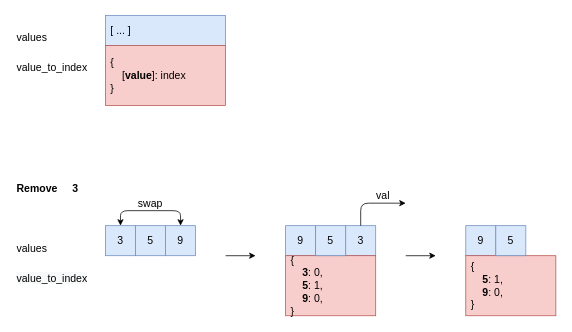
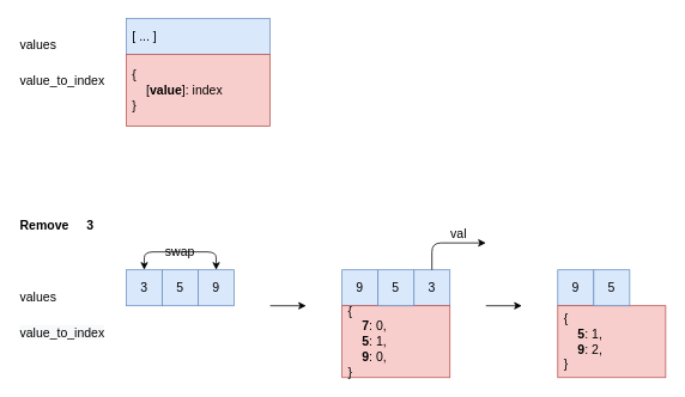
  <mxCell id="0" />
  <mxCell id="1" parent="0" />
  <mxCell id="2" value="values" style="text;html=1;strokeColor=none;fillColor=none;align=left;verticalAlign=middle;whiteSpace=wrap;rounded=0;fontSize=14;" parent="1" vertex="1"><mxGeometry x="20" y="40" width="80" height="20" as="geometry" /></mxCell>
  <mxCell id="3" value="value_to_index" style="text;html=1;strokeColor=none;fillColor=none;align=left;verticalAlign=middle;whiteSpace=wrap;rounded=0;fontSize=14;" parent="1" vertex="1"><mxGeometry x="20" y="80" width="120" height="20" as="geometry" /></mxCell>
  <mxCell id="4" value="[ ... ]" style="text;html=1;strokeColor=#6c8ebf;fillColor=#dae8fc;align=left;verticalAlign=middle;whiteSpace=wrap;rounded=0;fontSize=14;spacingLeft=5;spacingRight=5;" parent="1" vertex="1"><mxGeometry x="140" y="20" width="160" height="40" as="geometry" /></mxCell>
  <mxCell id="5" value="{&lt;br&gt;&amp;nbsp; &amp;nbsp; [&lt;b&gt;value&lt;/b&gt;]: index&lt;br&gt;&lt;div&gt;&lt;span&gt;}&lt;/span&gt;&lt;/div&gt;" style="text;html=1;strokeColor=#b85450;fillColor=#f8cecc;align=left;verticalAlign=middle;whiteSpace=wrap;rounded=0;fontSize=14;spacingLeft=5;spacingRight=5;" parent="1" vertex="1"><mxGeometry x="140" y="60" width="160" height="80" as="geometry" /></mxCell>
  <mxCell id="6" value="Remove" style="text;html=1;strokeColor=none;fillColor=none;align=left;verticalAlign=middle;whiteSpace=wrap;rounded=0;fontSize=14;fontStyle=1" parent="1" vertex="1"><mxGeometry x="20" y="240" width="80" height="20" as="geometry" /></mxCell>
  <mxCell id="7" value="values" style="text;html=1;strokeColor=none;fillColor=none;align=left;verticalAlign=middle;whiteSpace=wrap;rounded=0;fontSize=14;" parent="1" vertex="1"><mxGeometry x="20" y="320" width="80" height="20" as="geometry" /></mxCell>
  <mxCell id="8" value="&lt;meta charset=&quot;utf-8&quot;&gt;&lt;span style=&quot;color: rgb(0, 0, 0); font-family: helvetica; font-size: 14px; font-style: normal; font-weight: 400; letter-spacing: normal; text-align: left; text-indent: 0px; text-transform: none; word-spacing: 0px; background-color: rgb(248, 249, 250); display: inline; float: none;&quot;&gt;value_to_index&lt;/span&gt;" style="text;html=1;strokeColor=none;fillColor=none;align=left;verticalAlign=middle;whiteSpace=wrap;rounded=0;fontSize=14;" parent="1" vertex="1"><mxGeometry x="20" y="360" width="120" height="20" as="geometry" /></mxCell>
  <mxCell id="9" value="3" style="rounded=0;whiteSpace=wrap;html=1;fontSize=14;align=center;verticalAlign=middle;fillColor=#dae8fc;strokeColor=#6c8ebf;" parent="1" vertex="1"><mxGeometry x="140" y="300" width="40" height="40" as="geometry" /></mxCell>
  <mxCell id="10" value="9" style="rounded=0;whiteSpace=wrap;html=1;fontSize=14;align=center;verticalAlign=middle;fillColor=#dae8fc;strokeColor=#6c8ebf;" parent="1" vertex="1"><mxGeometry x="220" y="300" width="40" height="40" as="geometry" /></mxCell>
  <mxCell id="11" value="3" style="rounded=0;whiteSpace=wrap;html=1;fontSize=14;align=center;verticalAlign=middle;fillColor=#dae8fc;strokeColor=#6c8ebf;" parent="1" vertex="1"><mxGeometry x="460" y="300" width="40" height="40" as="geometry" /></mxCell>
  <mxCell id="12" value="9" style="rounded=0;whiteSpace=wrap;html=1;fontSize=14;align=center;verticalAlign=middle;fillColor=#dae8fc;strokeColor=#6c8ebf;" parent="1" vertex="1"><mxGeometry x="380" y="300" width="40" height="40" as="geometry" /></mxCell>
  <mxCell id="13" value="" style="endArrow=classic;startArrow=classic;html=1;fontSize=14;exitX=0.5;exitY=0;exitDx=0;exitDy=0;entryX=0.5;entryY=0;entryDx=0;entryDy=0;" parent="1" source="9" target="10" edge="1"><mxGeometry width="50" height="50" relative="1" as="geometry"><mxPoint x="580" y="490" as="sourcePoint" /><mxPoint x="340" y="310" as="targetPoint" /><Array as="points"><mxPoint x="160" y="280" /><mxPoint x="240" y="280" /></Array></mxGeometry></mxCell>
- <mxCell id="14" value="swap" style="text;html=1;strokeColor=none;fillColor=none;align=center;verticalAlign=middle;whiteSpace=wrap;rounded=0;fontSize=14;" parent="1" vertex="1"><mxGeometry x="180" y="260" width="40" height="20" as="geometry" /></mxCell>
+ <mxCell id="14" value="swap" style="text;html=1;strokeColor=none;fillColor=none;align=center;verticalAlign=middle;whiteSpace=wrap;rounded=0;fontSize=14;" parent="1" vertex="1"><mxGeometry x="180" y="270" width="40" height="20" as="geometry" /></mxCell>
  <mxCell id="15" value="" style="endArrow=classic;html=1;fontSize=14;" parent="1" edge="1"><mxGeometry width="50" height="50" relative="1" as="geometry"><mxPoint x="300" y="340" as="sourcePoint" /><mxPoint x="340" y="340" as="targetPoint" /></mxGeometry></mxCell>
- <mxCell id="16" value="{&lt;br&gt;&amp;nbsp; &amp;nbsp; &lt;b&gt;3&lt;/b&gt;: 0,&lt;br&gt;&amp;nbsp; &amp;nbsp; &lt;b&gt;5&lt;/b&gt;: 1,&lt;br&gt;&amp;nbsp; &amp;nbsp; &lt;b&gt;9&lt;/b&gt;: 0,&lt;br&gt;&lt;div&gt;&lt;span&gt;}&lt;/span&gt;&lt;/div&gt;" style="text;html=1;align=left;verticalAlign=middle;whiteSpace=wrap;rounded=0;fontSize=14;fillColor=#f8cecc;strokeColor=#b85450;spacingLeft=5;spacingRight=5;" parent="1" vertex="1"><mxGeometry x="380" y="340" width="120" height="80" as="geometry" /></mxCell>
+ <mxCell id="16" value="{&lt;br&gt;&amp;nbsp; &amp;nbsp; &lt;b&gt;7&lt;/b&gt;: 0,&lt;br&gt;&amp;nbsp; &amp;nbsp; &lt;b&gt;5&lt;/b&gt;: 1,&lt;br&gt;&amp;nbsp; &amp;nbsp; &lt;b&gt;9&lt;/b&gt;: 0,&lt;br&gt;&lt;div&gt;&lt;span&gt;}&lt;/span&gt;&lt;/div&gt;" style="text;html=1;align=left;verticalAlign=middle;whiteSpace=wrap;rounded=0;fontSize=14;fillColor=#f8cecc;strokeColor=#b85450;spacingLeft=5;spacingRight=5;" parent="1" vertex="1"><mxGeometry x="380" y="340" width="120" height="80" as="geometry" /></mxCell>
  <mxCell id="17" value="3" style="text;html=1;strokeColor=none;fillColor=none;align=center;verticalAlign=middle;whiteSpace=wrap;rounded=0;fontSize=14;fontStyle=1" parent="1" vertex="1"><mxGeometry x="80" y="240" width="40" height="20" as="geometry" /></mxCell>
  <mxCell id="18" value="9" style="rounded=0;whiteSpace=wrap;html=1;fontSize=14;align=center;verticalAlign=middle;fillColor=#dae8fc;strokeColor=#6c8ebf;" parent="1" vertex="1"><mxGeometry x="620" y="300" width="40" height="40" as="geometry" /></mxCell>
  <mxCell id="19" value="" style="endArrow=classic;html=1;fontSize=14;" parent="1" edge="1"><mxGeometry width="50" height="50" relative="1" as="geometry"><mxPoint x="540" y="340" as="sourcePoint" /><mxPoint x="580" y="340" as="targetPoint" /></mxGeometry></mxCell>
- <mxCell id="20" value="{&lt;br&gt;&amp;nbsp; &amp;nbsp; &lt;b&gt;5&lt;/b&gt;: 1,&lt;br&gt;&amp;nbsp; &amp;nbsp; &lt;b&gt;9&lt;/b&gt;: 0,&lt;br&gt;&lt;div&gt;&lt;span&gt;}&lt;/span&gt;&lt;/div&gt;" style="text;html=1;align=left;verticalAlign=middle;whiteSpace=wrap;rounded=0;fontSize=14;fillColor=#f8cecc;strokeColor=#b85450;spacingLeft=5;spacingRight=5;" parent="1" vertex="1"><mxGeometry x="620" y="340" width="120" height="80" as="geometry" /></mxCell>
+ <mxCell id="20" value="{&lt;br&gt;&amp;nbsp; &amp;nbsp; &lt;b&gt;5&lt;/b&gt;: 1,&lt;br&gt;&amp;nbsp; &amp;nbsp; &lt;b&gt;9&lt;/b&gt;: 2,&lt;br&gt;&lt;div&gt;&lt;span&gt;}&lt;/span&gt;&lt;/div&gt;" style="text;html=1;align=left;verticalAlign=middle;whiteSpace=wrap;rounded=0;fontSize=14;fillColor=#f8cecc;strokeColor=#b85450;spacingLeft=5;spacingRight=5;" parent="1" vertex="1"><mxGeometry x="620" y="340" width="120" height="80" as="geometry" /></mxCell>
  <mxCell id="21" value="" style="endArrow=classic;html=1;fontSize=14;exitX=0.5;exitY=0;exitDx=0;exitDy=0;" parent="1" source="11" edge="1"><mxGeometry width="50" height="50" relative="1" as="geometry"><mxPoint x="540" y="370" as="sourcePoint" /><mxPoint x="540" y="270" as="targetPoint" /><Array as="points"><mxPoint x="480" y="270" /></Array></mxGeometry></mxCell>
  <mxCell id="22" value="val" style="text;html=1;strokeColor=none;fillColor=none;align=center;verticalAlign=middle;whiteSpace=wrap;rounded=0;fontSize=14;" parent="1" vertex="1"><mxGeometry x="490" y="250" width="40" height="20" as="geometry" /></mxCell>
  <mxCell id="23" value="5" style="rounded=0;whiteSpace=wrap;html=1;fontSize=14;align=center;verticalAlign=middle;fillColor=#dae8fc;strokeColor=#6c8ebf;" parent="1" vertex="1"><mxGeometry x="180" y="300" width="40" height="40" as="geometry" /></mxCell>
  <mxCell id="24" value="5" style="rounded=0;whiteSpace=wrap;html=1;fontSize=14;align=center;verticalAlign=middle;fillColor=#dae8fc;strokeColor=#6c8ebf;" parent="1" vertex="1"><mxGeometry x="420" y="300" width="40" height="40" as="geometry" /></mxCell>
  <mxCell id="25" value="5" style="rounded=0;whiteSpace=wrap;html=1;fontSize=14;align=center;verticalAlign=middle;fillColor=#dae8fc;strokeColor=#6c8ebf;" parent="1" vertex="1"><mxGeometry x="660" y="300" width="40" height="40" as="geometry" /></mxCell>
